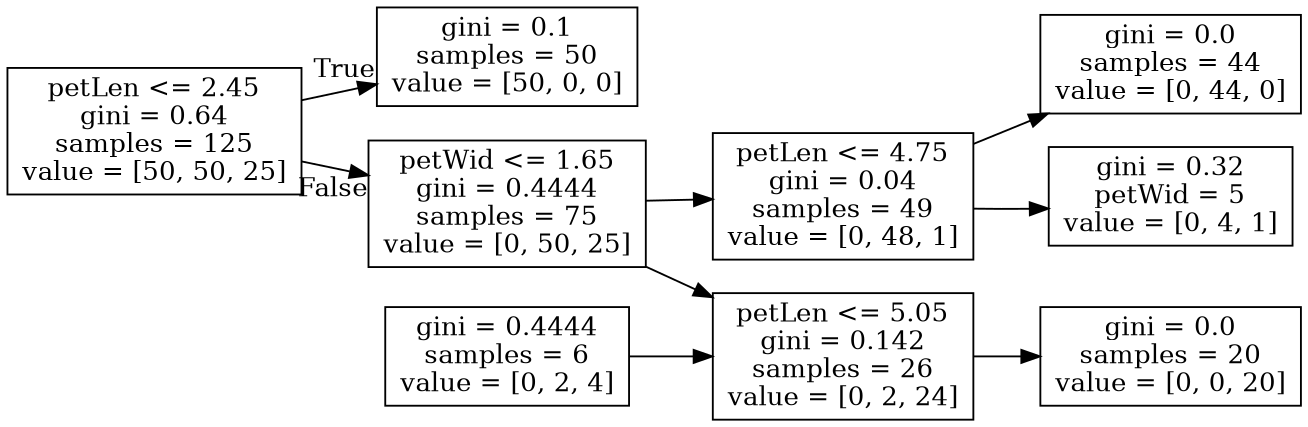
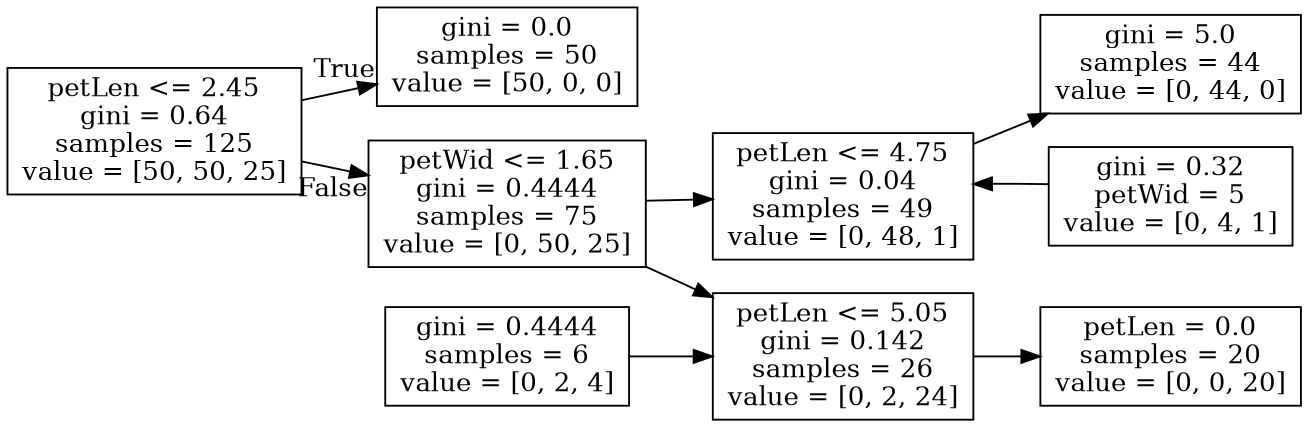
  digraph {
    rankdir=LR
    node [shape=box]
    n1 [label="petLen <= 2.45\ngini = 0.64\nsamples = 125\nvalue = [50, 50, 25]"]
-   n2 [label="gini = 0.1\nsamples = 50\nvalue = [50, 0, 0]"]
+   n2 [label="gini = 0.0\nsamples = 50\nvalue = [50, 0, 0]"]
    n3 [label="petWid <= 1.65\ngini = 0.4444\nsamples = 75\nvalue = [0, 50, 25]"]
    n4 [label="petLen <= 4.75\ngini = 0.04\nsamples = 49\nvalue = [0, 48, 1]"]
    n5 [label="petLen <= 5.05\ngini = 0.142\nsamples = 26\nvalue = [0, 2, 24]"]
-   n6 [label="gini = 0.0\nsamples = 44\nvalue = [0, 44, 0]"]
+   n6 [label="gini = 5.0\nsamples = 44\nvalue = [0, 44, 0]"]
    n7 [label="gini = 0.32\npetWid = 5\nvalue = [0, 4, 1]"]
-   n8 [label="gini = 0.0\nsamples = 20\nvalue = [0, 0, 20]"]
+   n8 [label="petLen = 0.0\nsamples = 20\nvalue = [0, 0, 20]"]
    n9 [label="gini = 0.4444\nsamples = 6\nvalue = [0, 2, 4]"]
    n1 -> n2 [headlabel=True labelangle=45 labeldistance=2.5]
    n1 -> n3 [headlabel=False labelangle=-45 labeldistance=2.5]
    n3 -> n4
    n3 -> n5
    n4 -> n6
-   n4 -> n7
+   n7 -> n4
    n5 -> n8
    n9 -> n5
  }
